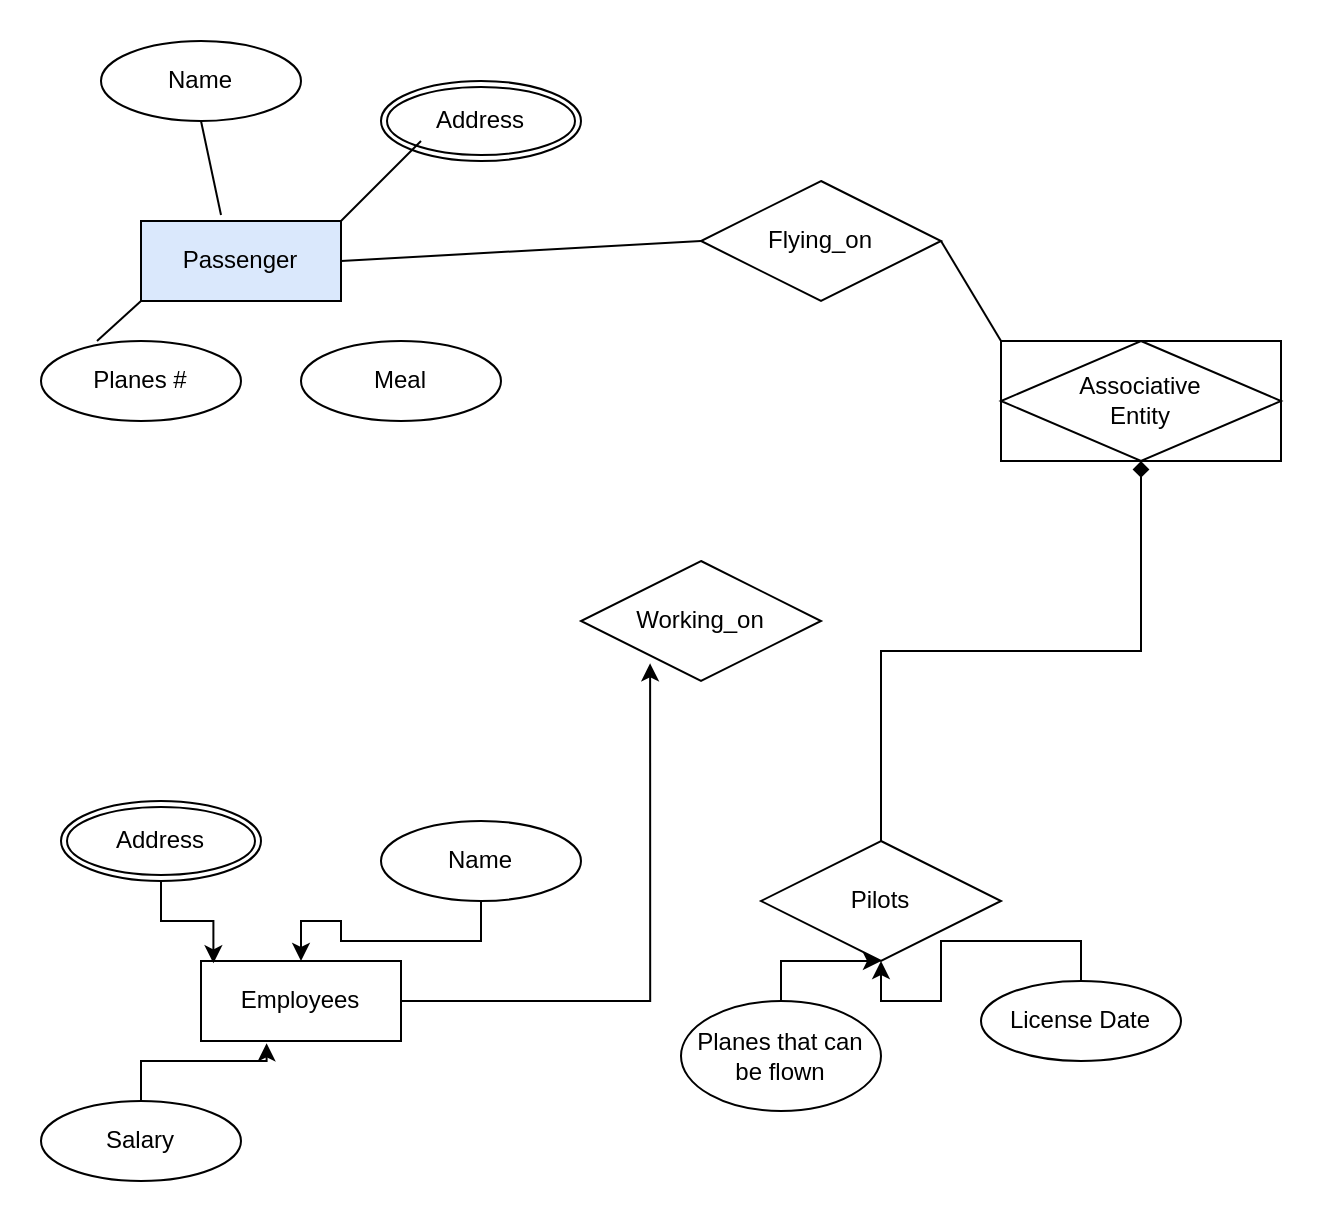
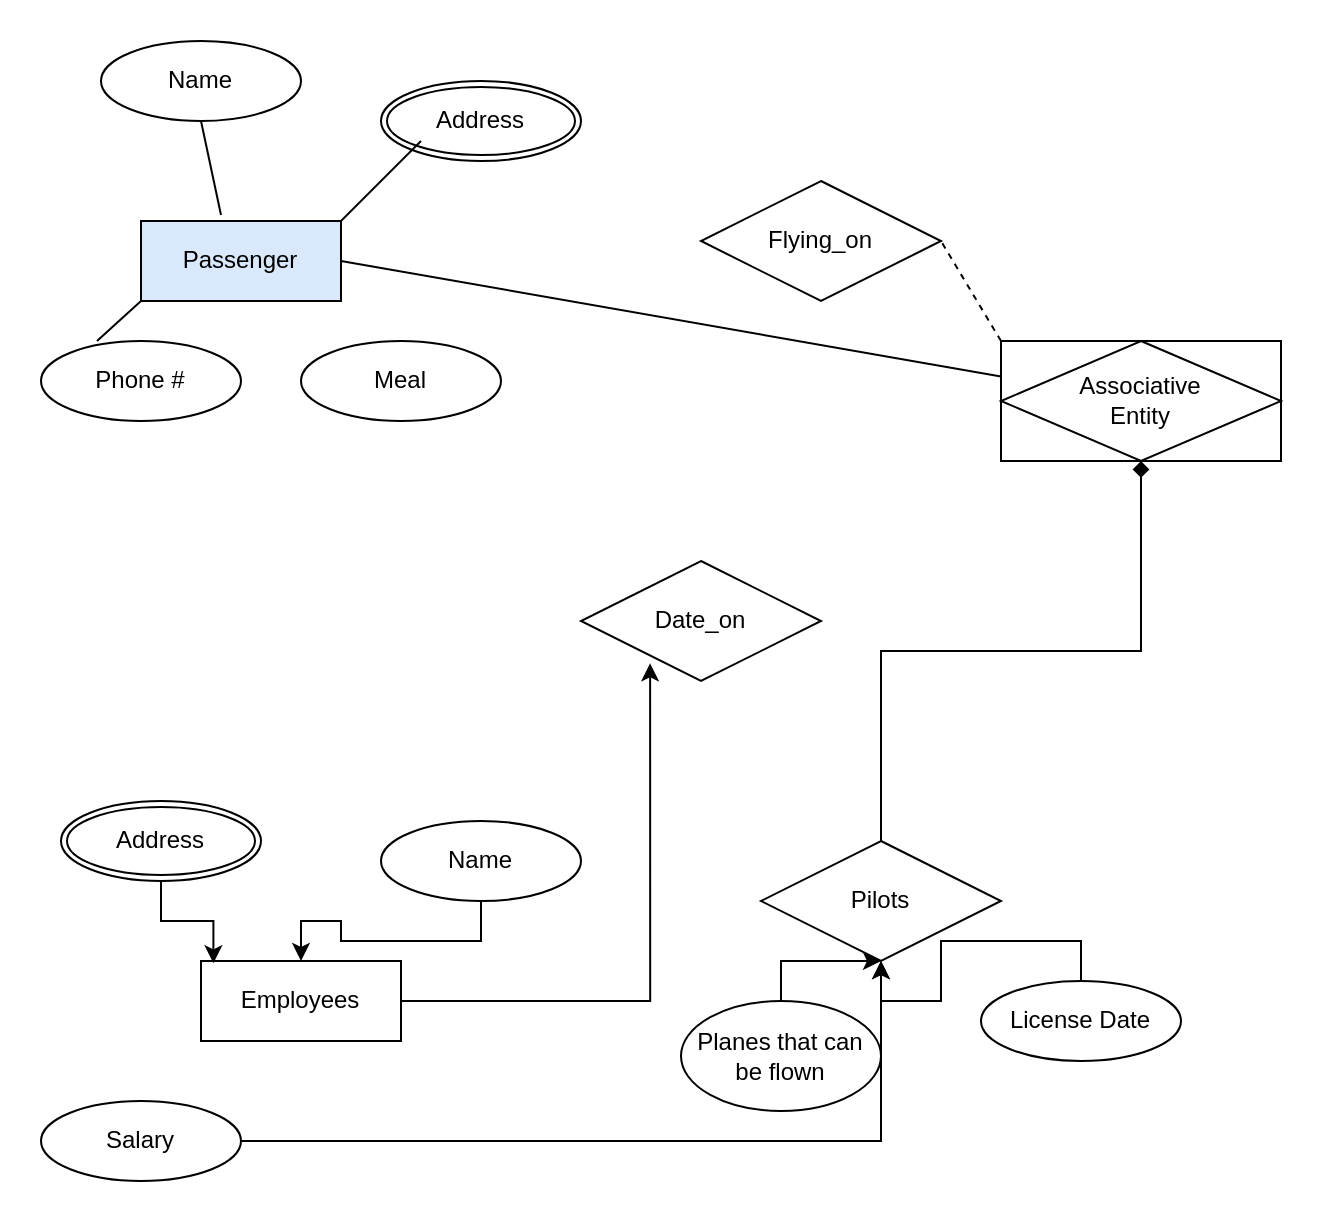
  <mxCell id="0" />
  <mxCell id="1" parent="0" />
  <mxCell id="2" value="Associative&#10;Entity" style="shape=associativeEntity;whiteSpace=wrap;html=1;align=center;" vertex="1" parent="1"><mxGeometry x="500" y="170" width="140" height="60" as="geometry" /></mxCell>
  <mxCell id="3" value="Passenger&lt;br&gt;" style="whiteSpace=wrap;html=1;align=center;fillColor=#dae8fc;" vertex="1" parent="1"><mxGeometry x="70" y="110" width="100" height="40" as="geometry" /></mxCell>
  <mxCell id="4" style="edgeStyle=orthogonalEdgeStyle;rounded=0;orthogonalLoop=1;jettySize=auto;html=1;entryX=0.288;entryY=0.853;entryDx=0;entryDy=0;entryPerimeter=0;" edge="1" parent="1" source="5" target="21"><mxGeometry relative="1" as="geometry" /></mxCell>
  <mxCell id="5" value="Employees" style="whiteSpace=wrap;html=1;align=center;" vertex="1" parent="1"><mxGeometry x="100" y="480" width="100" height="40" as="geometry" /></mxCell>
- <mxCell id="6" value="Planes #" style="ellipse;whiteSpace=wrap;html=1;align=center;" vertex="1" parent="1"><mxGeometry x="20" y="170" width="100" height="40" as="geometry" /></mxCell>
+ <mxCell id="6" value="Phone #" style="ellipse;whiteSpace=wrap;html=1;align=center;" vertex="1" parent="1"><mxGeometry x="20" y="170" width="100" height="40" as="geometry" /></mxCell>
  <mxCell id="7" value="Name" style="ellipse;whiteSpace=wrap;html=1;align=center;" vertex="1" parent="1"><mxGeometry x="50" y="20" width="100" height="40" as="geometry" /></mxCell>
  <mxCell id="8" value="Meal" style="ellipse;whiteSpace=wrap;html=1;align=center;" vertex="1" parent="1"><mxGeometry x="150" y="170" width="100" height="40" as="geometry" /></mxCell>
  <mxCell id="9" value="" style="endArrow=none;html=1;entryX=0;entryY=1;entryDx=0;entryDy=0;" edge="1" parent="1" target="3"><mxGeometry width="50" height="50" relative="1" as="geometry"><mxPoint x="48" y="170" as="sourcePoint" /><mxPoint x="120" y="140" as="targetPoint" /></mxGeometry></mxCell>
  <mxCell id="10" value="" style="endArrow=none;html=1;exitX=0.4;exitY=-0.075;exitDx=0;exitDy=0;entryX=0.5;entryY=1;entryDx=0;entryDy=0;exitPerimeter=0;" edge="1" parent="1" source="3" target="7"><mxGeometry width="50" height="50" relative="1" as="geometry"><mxPoint x="90" y="140" as="sourcePoint" /><mxPoint x="140" y="90" as="targetPoint" /></mxGeometry></mxCell>
  <mxCell id="11" style="edgeStyle=orthogonalEdgeStyle;rounded=0;orthogonalLoop=1;jettySize=auto;html=1;entryX=0.062;entryY=0.029;entryDx=0;entryDy=0;entryPerimeter=0;" edge="1" parent="1" source="12" target="5"><mxGeometry relative="1" as="geometry" /></mxCell>
  <mxCell id="12" value="Address" style="ellipse;shape=doubleEllipse;margin=3;whiteSpace=wrap;html=1;align=center;" vertex="1" parent="1"><mxGeometry x="30" y="400" width="100" height="40" as="geometry" /></mxCell>
  <mxCell id="13" value="Address" style="ellipse;shape=doubleEllipse;margin=3;whiteSpace=wrap;html=1;align=center;" vertex="1" parent="1"><mxGeometry x="190" y="40" width="100" height="40" as="geometry" /></mxCell>
- <mxCell id="14" value="" style="endArrow=none;html=1;exitX=1;exitY=0.5;exitDx=0;exitDy=0;entryX=0;entryY=0.5;entryDx=0;entryDy=0;" edge="1" parent="1" source="3" target="20"><mxGeometry width="50" height="50" relative="1" as="geometry"><mxPoint x="375" y="215" as="sourcePoint" /><mxPoint x="425" y="165" as="targetPoint" /></mxGeometry></mxCell>
+ <mxCell id="14" value="" style="endArrow=none;html=1;exitX=1;exitY=0.5;exitDx=0;exitDy=0;" edge="1" parent="1" source="3" target="2"><mxGeometry width="50" height="50" relative="1" as="geometry"><mxPoint x="375" y="215" as="sourcePoint" /><mxPoint x="425" y="165" as="targetPoint" /></mxGeometry></mxCell>
  <mxCell id="15" value="" style="endArrow=none;html=1;exitX=1;exitY=0;exitDx=0;exitDy=0;" edge="1" parent="1" source="3"><mxGeometry width="50" height="50" relative="1" as="geometry"><mxPoint x="160" y="120" as="sourcePoint" /><mxPoint x="210" y="70" as="targetPoint" /></mxGeometry></mxCell>
  <mxCell id="16" style="edgeStyle=orthogonalEdgeStyle;rounded=0;orthogonalLoop=1;jettySize=auto;html=1;" edge="1" parent="1" source="17" target="5"><mxGeometry relative="1" as="geometry" /></mxCell>
  <mxCell id="17" value="Name" style="ellipse;whiteSpace=wrap;html=1;align=center;" vertex="1" parent="1"><mxGeometry x="190" y="410" width="100" height="40" as="geometry" /></mxCell>
- <mxCell id="18" style="edgeStyle=orthogonalEdgeStyle;rounded=0;orthogonalLoop=1;jettySize=auto;html=1;entryX=0.328;entryY=1.029;entryDx=0;entryDy=0;entryPerimeter=0;" edge="1" parent="1" source="19" target="5"><mxGeometry relative="1" as="geometry" /></mxCell>
+ <mxCell id="18" style="edgeStyle=orthogonalEdgeStyle;rounded=0;orthogonalLoop=1;jettySize=auto;html=1;" edge="1" parent="1" source="19" target="23"><mxGeometry relative="1" as="geometry" /></mxCell>
  <mxCell id="19" value="Salary" style="ellipse;whiteSpace=wrap;html=1;align=center;" vertex="1" parent="1"><mxGeometry x="20" y="550" width="100" height="40" as="geometry" /></mxCell>
  <mxCell id="20" value="Flying_on" style="shape=rhombus;perimeter=rhombusPerimeter;whiteSpace=wrap;html=1;align=center;" vertex="1" parent="1"><mxGeometry x="350" y="90" width="120" height="60" as="geometry" /></mxCell>
- <mxCell id="21" value="Working_on" style="shape=rhombus;perimeter=rhombusPerimeter;whiteSpace=wrap;html=1;align=center;" vertex="1" parent="1"><mxGeometry x="290" y="280" width="120" height="60" as="geometry" /></mxCell>
+ <mxCell id="21" value="Date_on" style="shape=rhombus;perimeter=rhombusPerimeter;whiteSpace=wrap;html=1;align=center;" vertex="1" parent="1"><mxGeometry x="290" y="280" width="120" height="60" as="geometry" /></mxCell>
  <mxCell id="22" style="edgeStyle=orthogonalEdgeStyle;rounded=0;orthogonalLoop=1;jettySize=auto;html=1;entryX=0.5;entryY=1;entryDx=0;entryDy=0;endArrow=diamond;" edge="1" parent="1" source="23" target="2"><mxGeometry relative="1" as="geometry" /></mxCell>
  <mxCell id="23" value="Pilots" style="shape=rhombus;perimeter=rhombusPerimeter;whiteSpace=wrap;html=1;align=center;" vertex="1" parent="1"><mxGeometry x="380" y="420" width="120" height="60" as="geometry" /></mxCell>
- <mxCell id="24" value="" style="endArrow=none;html=1;entryX=1;entryY=0.5;entryDx=0;entryDy=0;exitX=0;exitY=0;exitDx=0;exitDy=0;" edge="1" parent="1" source="2" target="20"><mxGeometry width="50" height="50" relative="1" as="geometry"><mxPoint x="410" y="220" as="sourcePoint" /><mxPoint x="460" y="170" as="targetPoint" /></mxGeometry></mxCell>
+ <mxCell id="24" value="" style="endArrow=none;html=1;entryX=1;entryY=0.5;entryDx=0;entryDy=0;exitX=0;exitY=0;exitDx=0;exitDy=0;dashed=1;" edge="1" parent="1" source="2" target="20"><mxGeometry width="50" height="50" relative="1" as="geometry"><mxPoint x="410" y="220" as="sourcePoint" /><mxPoint x="460" y="170" as="targetPoint" /></mxGeometry></mxCell>
  <mxCell id="25" style="edgeStyle=orthogonalEdgeStyle;rounded=0;orthogonalLoop=1;jettySize=auto;html=1;" edge="1" parent="1" source="26" target="23"><mxGeometry relative="1" as="geometry" /></mxCell>
  <mxCell id="26" value="Planes that can be flown" style="ellipse;whiteSpace=wrap;html=1;align=center;" vertex="1" parent="1"><mxGeometry x="340" y="500" width="100" height="55" as="geometry" /></mxCell>
  <mxCell id="27" style="edgeStyle=orthogonalEdgeStyle;rounded=0;orthogonalLoop=1;jettySize=auto;html=1;" edge="1" parent="1" source="28" target="23"><mxGeometry relative="1" as="geometry" /></mxCell>
  <mxCell id="28" value="License Date" style="ellipse;whiteSpace=wrap;html=1;align=center;" vertex="1" parent="1"><mxGeometry x="490" y="490" width="100" height="40" as="geometry" /></mxCell>
